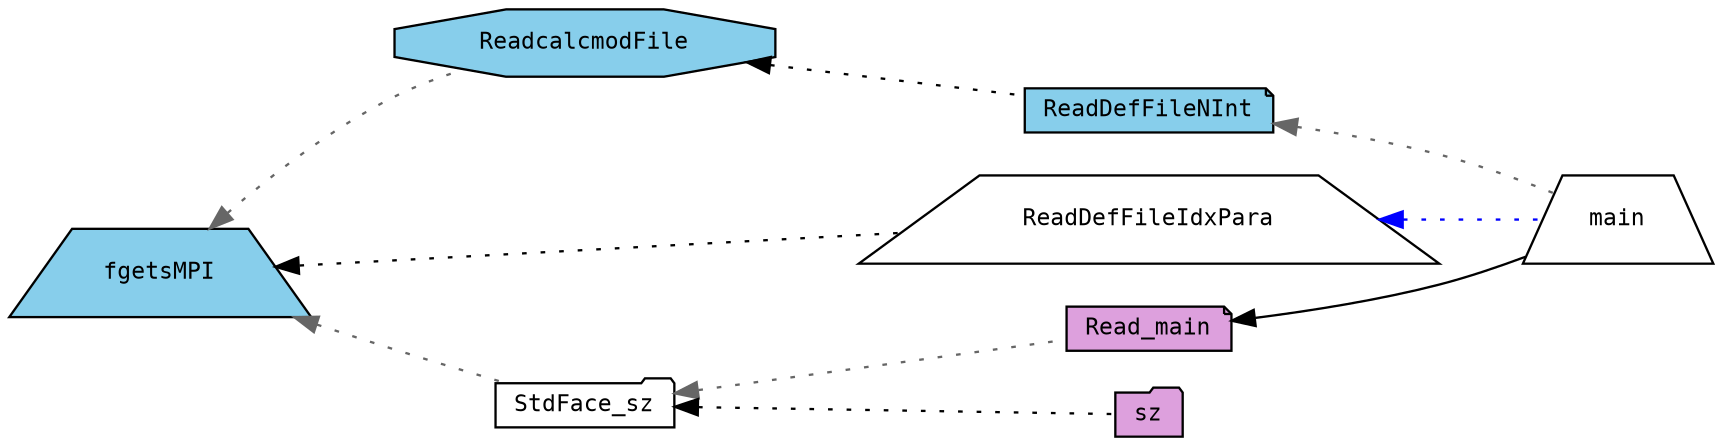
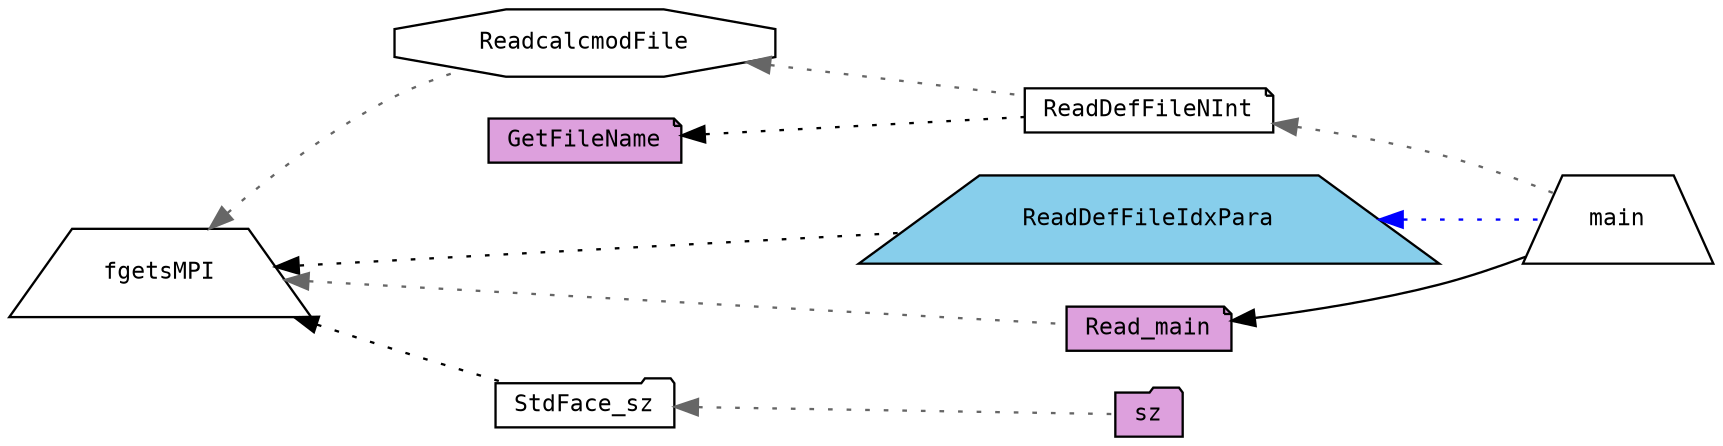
  digraph {
    fontname="DejaVu Sans Mono"
    rankdir=LR
    node [color=black fillcolor=white fontname="DejaVu Sans Mono" fontsize=10 shape=trapezium style=filled]
    edge [color=gray40 dir=back fontname="DejaVu Sans Mono" fontsize=10 labelfontname=Helvetica labelfontsize=10 style=dotted]
-   n1 [fillcolor=skyblue fontcolor=black height=0.2 label=fgetsMPI width=0.4]
-   n2 [fillcolor=skyblue height=0.2 label=ReadcalcmodFile shape=octagon width=0.4]
-   n3 [height=0.2 label=ReadDefFileIdxPara width=0.4]
+   n1 [fontcolor=black height=0.2 label=fgetsMPI width=0.4]
+   n2 [height=0.2 label=ReadcalcmodFile shape=octagon width=0.4]
+   n3 [fillcolor=skyblue height=0.2 label=ReadDefFileIdxPara width=0.4]
    n4 [fillcolor=plum height=0.2 label=Read_main shape=note width=0.4]
    n5 [height=0.2 label=StdFace_sz shape=folder width=0.4]
-   n6 [fillcolor=skyblue height=0.2 label=ReadDefFileNInt shape=note width=0.4]
+   n6 [height=0.2 label=ReadDefFileNInt shape=note width=0.4]
    n7 [height=0.2 label=main width=0.4]
+   n8 [fillcolor=plum height=0.2 label=GetFileName shape=note width=0.4]
    n9 [fillcolor=plum height=0.2 label=sz shape=folder width=0.4]
    n1 -> n2
    n1 -> n3 [color=black]
-   n5 -> n4
-   n1 -> n5
-   n2 -> n6 [color=black]
+   n1 -> n4
+   n1 -> n5 [color=black]
+   n2 -> n6
    n3 -> n7 [color=blue]
    n4 -> n7 [color=black style=solid]
-   n5 -> n9 [color=black]
+   n5 -> n9
    n6 -> n7
+   n8 -> n6 [color=black]
  }
